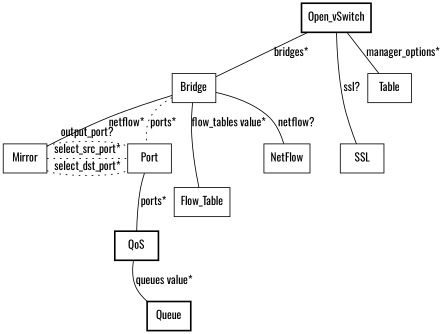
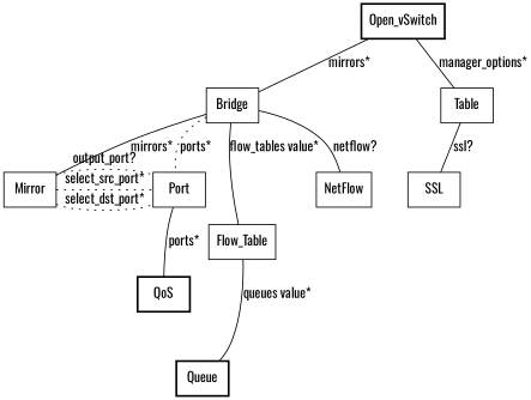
  digraph {
    fontname=Oswald
    node [fontname=Oswald shape=box]
    edge [arrowhead=none arrowtail=none dir=none fontname=Oswald]
    Bridge
    Mirror
    Port
    Flow_Table
    NetFlow
    QoS [style=bold]
    Queue [style=bold]
    Open_vSwitch [style=bold]
    SSL
    n10 [label=Table]
-   Bridge -> Mirror [label="netflow*"]
+   Bridge -> Mirror [label="mirrors*"]
    Bridge -> Port [label="ports*" style=dotted]
    Bridge -> Flow_Table [label="flow_tables value*"]
    Bridge -> NetFlow [label="netflow?"]
    Mirror -> Port [constraint=false label="select_src_port*" style=dotted]
    Mirror -> Port [constraint=false label="output_port?" style=dotted]
    Mirror -> Port [constraint=false label="select_dst_port*" style=dotted]
    Port -> QoS [label="ports*"]
-   QoS -> Queue [label="queues value*"]
-   Open_vSwitch -> Bridge [label="bridges*"]
-   Open_vSwitch -> SSL [label="ssl?"]
+   Flow_Table -> Queue [label="queues value*"]
+   Open_vSwitch -> Bridge [label="mirrors*"]
+   n10 -> SSL [label="ssl?"]
    Open_vSwitch -> n10 [label="manager_options*"]
  }
